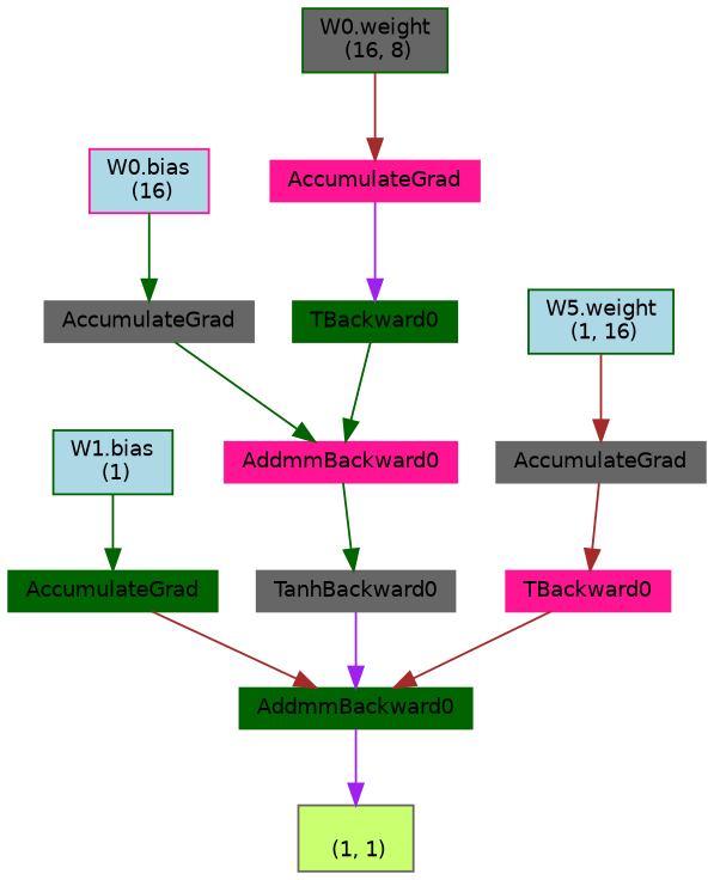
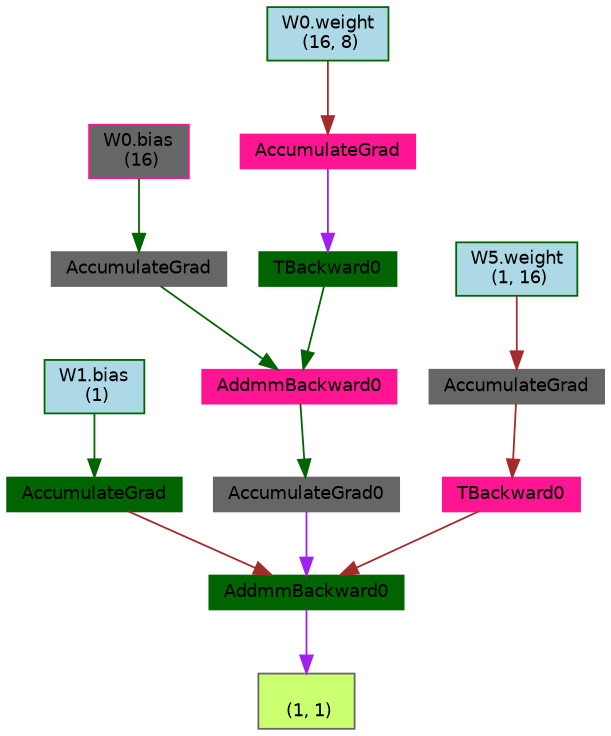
  digraph {
    fontname="DejaVu Sans"
    node [align=left color=darkgreen fontname="DejaVu Sans" fontsize=10 ranksep=0.1 shape=box style=filled]
    edge [color=brown fontname="DejaVu Sans"]
    n1 [color=gray40 fillcolor=darkolivegreen1 height=0.2 label="\n (1, 1)"]
    n2 [height=0.2 label=AddmmBackward0]
    n3 [height=0.2 label=AccumulateGrad]
    n4 [fillcolor=lightblue height=0.2 label="W1.bias\n (1)"]
-   n5 [color=gray40 height=0.2 label=TanhBackward0]
+   n5 [color=gray40 height=0.2 label=AccumulateGrad0]
    n6 [color=deeppink height=0.2 label=AddmmBackward0]
    n7 [color=gray40 height=0.2 label=AccumulateGrad]
-   n8 [color=deeppink fillcolor=lightblue height=0.2 label="W0.bias\n (16)"]
+   n8 [color=deeppink fillcolor=gray40 height=0.2 label="W0.bias\n (16)"]
    n9 [height=0.2 label=TBackward0]
    n10 [color=deeppink height=0.2 label=AccumulateGrad]
-   n11 [fillcolor=gray40 height=0.2 label="W0.weight\n (16, 8)"]
+   n11 [fillcolor=lightblue height=0.2 label="W0.weight\n (16, 8)"]
    n12 [color=deeppink height=0.2 label=TBackward0]
    n13 [color=gray40 height=0.2 label=AccumulateGrad]
    n14 [fillcolor=lightblue height=0.2 label="W5.weight\n (1, 16)"]
    n2 -> n1 [color=purple]
    n3 -> n2
    n4 -> n3 [color=darkgreen]
    n5 -> n2 [color=purple]
    n6 -> n5 [color=darkgreen]
    n7 -> n6 [color=darkgreen]
    n8 -> n7 [color=darkgreen]
    n9 -> n6 [color=darkgreen]
    n10 -> n9 [color=purple]
    n11 -> n10
    n12 -> n2
    n13 -> n12
    n14 -> n13
  }
